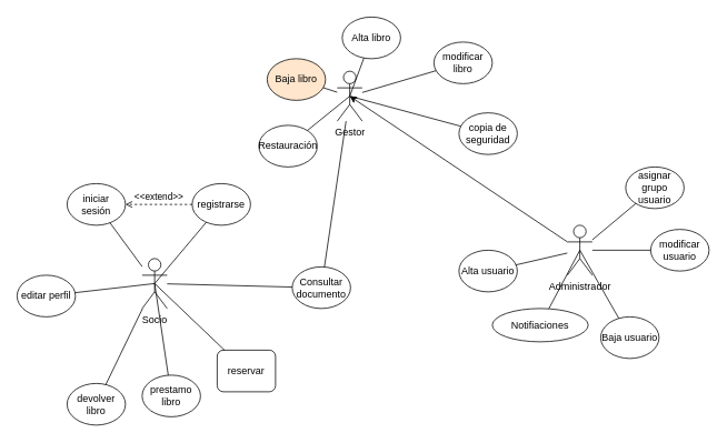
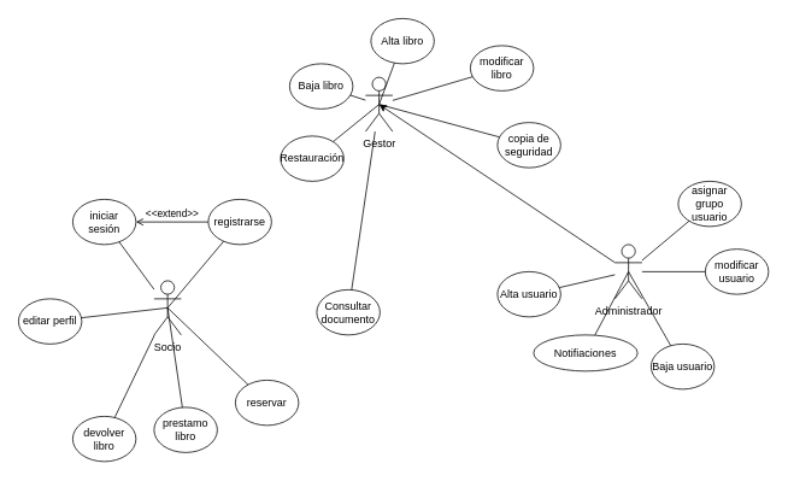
  <mxCell id="0" />
  <mxCell id="1" parent="0" />
  <mxCell id="2" value="Socio" style="shape=umlActor;verticalLabelPosition=bottom;verticalAlign=top;html=1;outlineConnect=0;" vertex="1" parent="1"><mxGeometry x="170" y="310" width="30" height="60" as="geometry" /></mxCell>
  <mxCell id="3" value="Administrador" style="shape=umlActor;verticalLabelPosition=bottom;verticalAlign=top;html=1;outlineConnect=0;" vertex="1" parent="1"><mxGeometry x="680" y="270" width="30" height="60" as="geometry" /></mxCell>
  <mxCell id="4" value="Gestor" style="shape=umlActor;verticalLabelPosition=bottom;verticalAlign=top;html=1;outlineConnect=0;" vertex="1" parent="1"><mxGeometry x="404" y="85" width="30" height="60" as="geometry" /></mxCell>
  <mxCell id="5" value="registrarse" style="ellipse;whiteSpace=wrap;html=1;" vertex="1" parent="1"><mxGeometry x="230" y="220" width="70" height="50" as="geometry" /></mxCell>
- <mxCell id="6" value="reservar" style="whiteSpace=wrap;html=1;rounded=1;" vertex="1" parent="1"><mxGeometry x="260" y="420" width="70" height="50" as="geometry" /></mxCell>
+ <mxCell id="6" value="reservar" style="ellipse;whiteSpace=wrap;html=1;" vertex="1" parent="1"><mxGeometry x="260" y="420" width="70" height="50" as="geometry" /></mxCell>
  <mxCell id="7" value="editar perfil" style="ellipse;whiteSpace=wrap;html=1;" vertex="1" parent="1"><mxGeometry x="20" y="330" width="70" height="50" as="geometry" /></mxCell>
  <mxCell id="8" value="iniciar sesión" style="ellipse;whiteSpace=wrap;html=1;" vertex="1" parent="1"><mxGeometry x="80" y="220" width="70" height="50" as="geometry" /></mxCell>
  <mxCell id="9" value="prestamo libro" style="ellipse;whiteSpace=wrap;html=1;" vertex="1" parent="1"><mxGeometry x="170" y="450" width="70" height="50" as="geometry" /></mxCell>
  <mxCell id="10" value="Alta libro" style="ellipse;whiteSpace=wrap;html=1;" vertex="1" parent="1"><mxGeometry x="410" y="20" width="70" height="50" as="geometry" /></mxCell>
- <mxCell id="11" value="Baja libro" style="ellipse;whiteSpace=wrap;html=1;fillColor=#ffe6cc;" vertex="1" parent="1"><mxGeometry x="320" y="70" width="70" height="50" as="geometry" /></mxCell>
+ <mxCell id="11" value="Baja libro" style="ellipse;whiteSpace=wrap;html=1;" vertex="1" parent="1"><mxGeometry x="320" y="70" width="70" height="50" as="geometry" /></mxCell>
  <mxCell id="12" value="modificar libro" style="ellipse;whiteSpace=wrap;html=1;" vertex="1" parent="1"><mxGeometry x="520" y="50" width="70" height="50" as="geometry" /></mxCell>
  <mxCell id="13" value="copia de seguridad" style="ellipse;whiteSpace=wrap;html=1;" vertex="1" parent="1"><mxGeometry x="550" y="135" width="70" height="50" as="geometry" /></mxCell>
  <mxCell id="14" value="Restauración" style="ellipse;whiteSpace=wrap;html=1;" vertex="1" parent="1"><mxGeometry x="310" y="150" width="70" height="50" as="geometry" /></mxCell>
  <mxCell id="15" value="Consultar documento" style="ellipse;whiteSpace=wrap;html=1;" vertex="1" parent="1"><mxGeometry x="350" y="320" width="70" height="50" as="geometry" /></mxCell>
  <mxCell id="16" value="Alta usuario" style="ellipse;whiteSpace=wrap;html=1;" vertex="1" parent="1"><mxGeometry x="550" y="300" width="70" height="50" as="geometry" /></mxCell>
  <mxCell id="17" value="Baja usuario" style="ellipse;whiteSpace=wrap;html=1;" vertex="1" parent="1"><mxGeometry x="720" y="380" width="70" height="50" as="geometry" /></mxCell>
  <mxCell id="18" value="modificar usuario" style="ellipse;whiteSpace=wrap;html=1;" vertex="1" parent="1"><mxGeometry x="780" y="275" width="70" height="50" as="geometry" /></mxCell>
  <mxCell id="19" value="asignar grupo usuario" style="ellipse;whiteSpace=wrap;html=1;" vertex="1" parent="1"><mxGeometry x="750" y="200" width="70" height="50" as="geometry" /></mxCell>
  <mxCell id="20" value="Notifiaciones" style="ellipse;whiteSpace=wrap;html=1;" vertex="1" parent="1"><mxGeometry x="590" y="370" width="115" height="40" as="geometry" /></mxCell>
  <mxCell id="21" value="" style="endArrow=none;html=1;rounded=0;" edge="1" parent="1" source="16" target="3"><mxGeometry width="50" height="50" relative="1" as="geometry"><mxPoint x="627.5" y="460" as="sourcePoint" /><mxPoint x="537.5" y="610" as="targetPoint" /></mxGeometry></mxCell>
  <mxCell id="22" value="" style="endArrow=none;html=1;rounded=0;" edge="1" parent="1" source="18" target="3"><mxGeometry width="50" height="50" relative="1" as="geometry"><mxPoint x="637.5" y="470" as="sourcePoint" /><mxPoint x="797.5" y="369" as="targetPoint" /></mxGeometry></mxCell>
  <mxCell id="23" value="" style="endArrow=none;html=1;rounded=0;entryX=0.5;entryY=0.5;entryDx=0;entryDy=0;entryPerimeter=0;" edge="1" parent="1" source="17" target="3"><mxGeometry width="50" height="50" relative="1" as="geometry"><mxPoint x="647.5" y="480" as="sourcePoint" /><mxPoint x="807.5" y="379" as="targetPoint" /></mxGeometry></mxCell>
  <mxCell id="24" value="" style="endArrow=none;html=1;rounded=0;" edge="1" parent="1" source="19" target="3"><mxGeometry width="50" height="50" relative="1" as="geometry"><mxPoint x="657.5" y="490" as="sourcePoint" /><mxPoint x="817.5" y="389" as="targetPoint" /></mxGeometry></mxCell>
  <mxCell id="25" value="" style="endArrow=none;html=1;rounded=0;entryX=0.5;entryY=0.5;entryDx=0;entryDy=0;entryPerimeter=0;" edge="1" parent="1" source="20" target="3"><mxGeometry width="50" height="50" relative="1" as="geometry"><mxPoint x="667.5" y="500" as="sourcePoint" /><mxPoint x="827.5" y="399" as="targetPoint" /></mxGeometry></mxCell>
  <mxCell id="26" value="" style="endArrow=none;html=1;rounded=0;entryX=0.5;entryY=0.5;entryDx=0;entryDy=0;entryPerimeter=0;" edge="1" parent="1" source="10" target="4"><mxGeometry width="50" height="50" relative="1" as="geometry"><mxPoint x="429" y="590" as="sourcePoint" /><mxPoint x="479" y="540" as="targetPoint" /></mxGeometry></mxCell>
  <mxCell id="27" value="" style="endArrow=none;html=1;rounded=0;" edge="1" parent="1" source="12" target="4"><mxGeometry width="50" height="50" relative="1" as="geometry"><mxPoint x="439" y="600" as="sourcePoint" /><mxPoint x="489" y="550" as="targetPoint" /></mxGeometry></mxCell>
  <mxCell id="28" value="" style="endArrow=none;html=1;rounded=0;" edge="1" parent="1" source="11" target="4"><mxGeometry width="50" height="50" relative="1" as="geometry"><mxPoint x="449" y="610" as="sourcePoint" /><mxPoint x="499" y="560" as="targetPoint" /></mxGeometry></mxCell>
  <mxCell id="29" value="" style="endArrow=none;html=1;rounded=0;entryX=0.5;entryY=0.5;entryDx=0;entryDy=0;entryPerimeter=0;" edge="1" parent="1" source="13" target="4"><mxGeometry width="50" height="50" relative="1" as="geometry"><mxPoint x="459" y="620" as="sourcePoint" /><mxPoint x="509" y="570" as="targetPoint" /></mxGeometry></mxCell>
  <mxCell id="30" value="" style="endArrow=none;html=1;rounded=0;entryX=0.5;entryY=0.5;entryDx=0;entryDy=0;entryPerimeter=0;" edge="1" parent="1" source="14" target="4"><mxGeometry width="50" height="50" relative="1" as="geometry"><mxPoint x="469" y="630" as="sourcePoint" /><mxPoint x="519" y="580" as="targetPoint" /></mxGeometry></mxCell>
  <mxCell id="31" value="" style="endArrow=none;html=1;rounded=0;" edge="1" parent="1" source="15" target="4"><mxGeometry width="50" height="50" relative="1" as="geometry"><mxPoint x="509" y="480" as="sourcePoint" /><mxPoint x="559" y="430" as="targetPoint" /></mxGeometry></mxCell>
  <mxCell id="32" value="" style="endArrow=none;html=1;rounded=0;entryX=0.5;entryY=0.5;entryDx=0;entryDy=0;entryPerimeter=0;" edge="1" parent="1" source="5" target="2"><mxGeometry width="50" height="50" relative="1" as="geometry"><mxPoint x="589" y="500" as="sourcePoint" /><mxPoint x="639" y="450" as="targetPoint" /></mxGeometry></mxCell>
  <mxCell id="33" value="" style="endArrow=none;html=1;rounded=0;" edge="1" parent="1" source="8" target="2"><mxGeometry width="50" height="50" relative="1" as="geometry"><mxPoint x="320" y="400" as="sourcePoint" /><mxPoint x="370" y="350" as="targetPoint" /></mxGeometry></mxCell>
  <mxCell id="34" value="" style="endArrow=none;html=1;rounded=0;entryX=0.5;entryY=0.5;entryDx=0;entryDy=0;entryPerimeter=0;" edge="1" parent="1" source="7" target="2"><mxGeometry width="50" height="50" relative="1" as="geometry"><mxPoint x="330" y="410" as="sourcePoint" /><mxPoint x="380" y="360" as="targetPoint" /></mxGeometry></mxCell>
  <mxCell id="35" value="" style="endArrow=none;html=1;rounded=0;entryX=0.5;entryY=0.5;entryDx=0;entryDy=0;entryPerimeter=0;" edge="1" parent="1" source="6" target="2"><mxGeometry width="50" height="50" relative="1" as="geometry"><mxPoint x="340" y="420" as="sourcePoint" /><mxPoint x="390" y="370" as="targetPoint" /></mxGeometry></mxCell>
  <mxCell id="36" value="" style="endArrow=none;html=1;rounded=0;entryX=0.5;entryY=0.5;entryDx=0;entryDy=0;entryPerimeter=0;" edge="1" parent="1" source="9" target="2"><mxGeometry width="50" height="50" relative="1" as="geometry"><mxPoint x="350.524" y="360.69" as="sourcePoint" /><mxPoint x="400" y="380" as="targetPoint" /></mxGeometry></mxCell>
- <mxCell id="37" value="" style="endArrow=none;html=1;rounded=0;" edge="1" parent="1" source="15" target="2"><mxGeometry width="50" height="50" relative="1" as="geometry"><mxPoint x="186.713" y="440.711" as="sourcePoint" /><mxPoint x="155" y="340" as="targetPoint" /></mxGeometry></mxCell>
  <mxCell id="38" value="devolver libro" style="ellipse;whiteSpace=wrap;html=1;" vertex="1" parent="1"><mxGeometry x="80" y="460" width="70" height="50" as="geometry" /></mxCell>
  <mxCell id="39" value="" style="endArrow=none;html=1;rounded=0;" edge="1" parent="1" source="2" target="38"><mxGeometry width="50" height="50" relative="1" as="geometry"><mxPoint x="490" y="300" as="sourcePoint" /><mxPoint x="540" y="250" as="targetPoint" /></mxGeometry></mxCell>
- <mxCell id="40" value="&amp;lt;&amp;lt;extend&amp;gt;&amp;gt;" style="html=1;verticalAlign=bottom;labelBackgroundColor=none;endArrow=open;endFill=0;dashed=1;rounded=0;" edge="1" parent="1" source="5" target="8"><mxGeometry width="160" relative="1" as="geometry"><mxPoint x="430" y="270" as="sourcePoint" /><mxPoint x="590" y="270" as="targetPoint" /></mxGeometry></mxCell>
+ <mxCell id="40" value="&amp;lt;&amp;lt;extend&amp;gt;&amp;gt;" style="html=1;verticalAlign=bottom;labelBackgroundColor=none;endArrow=open;endFill=0;dashed=0;rounded=0;" edge="1" parent="1" source="5" target="8"><mxGeometry width="160" relative="1" as="geometry"><mxPoint x="430" y="270" as="sourcePoint" /><mxPoint x="590" y="270" as="targetPoint" /></mxGeometry></mxCell>
  <mxCell id="41" value="" style="endArrow=classic;html=1;rounded=0;entryX=0.5;entryY=0.5;entryDx=0;entryDy=0;entryPerimeter=0;" edge="1" parent="1" source="3" target="4"><mxGeometry width="50" height="50" relative="1" as="geometry"><mxPoint x="460" y="310" as="sourcePoint" /><mxPoint x="510" y="260" as="targetPoint" /></mxGeometry></mxCell>
